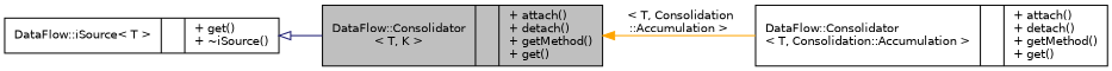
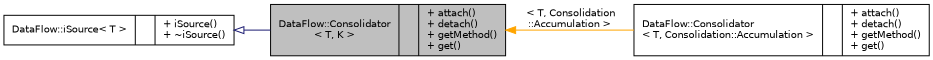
  digraph {
    rankdir=LR
    node [color=black fontname=Helvetica fontsize=10 shape=record]
    edge [dir=back fontname=Helvetica fontsize=10 labelfontname=Helvetica labelfontsize=10 style=solid]
    n1 [fillcolor=grey75 fontcolor=black height=0.2 label="{DataFlow::Consolidator\l\< T, K \>\n||+ attach()\l+ detach()\l+ getMethod()\l+ get()\l}" style=filled width=0.4]
    n2 [height=0.2 label="{DataFlow::Consolidator\l\< T, Consolidation::Accumulation \>\n||+ attach()\l+ detach()\l+ getMethod()\l+ get()\l}" width=0.4]
-   n3 [height=0.2 label="{DataFlow::iSource\< T \>\n||+ get()\l+ ~iSource()\l}" width=0.4]
+   n3 [height=0.2 label="{DataFlow::iSource\< T \>\n||+ iSource()\l+ ~iSource()\l}" width=0.4]
    n1 -> n2 [color=orange label=" \< T, Consolidation\l::Accumulation \>"]
    n3 -> n1 [arrowtail=onormal color=midnightblue]
  }
